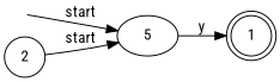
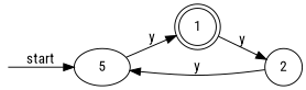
  digraph {
    fontname="Roboto Condensed"
    rankdir=LR
    node [fontname="Roboto Condensed"]
    edge [fontname="Roboto Condensed"]
    __start [shape=point style=invis]
    n2 [label=5]
    1 [shape=doublecircle]
    2 [shape=circle]
    __start -> n2 [label=start]
    n2 -> 1 [label=y]
-   2 -> n2 [label=start]
+   1 -> 2 [label=y]
+   2 -> n2 [label=y]
  }
